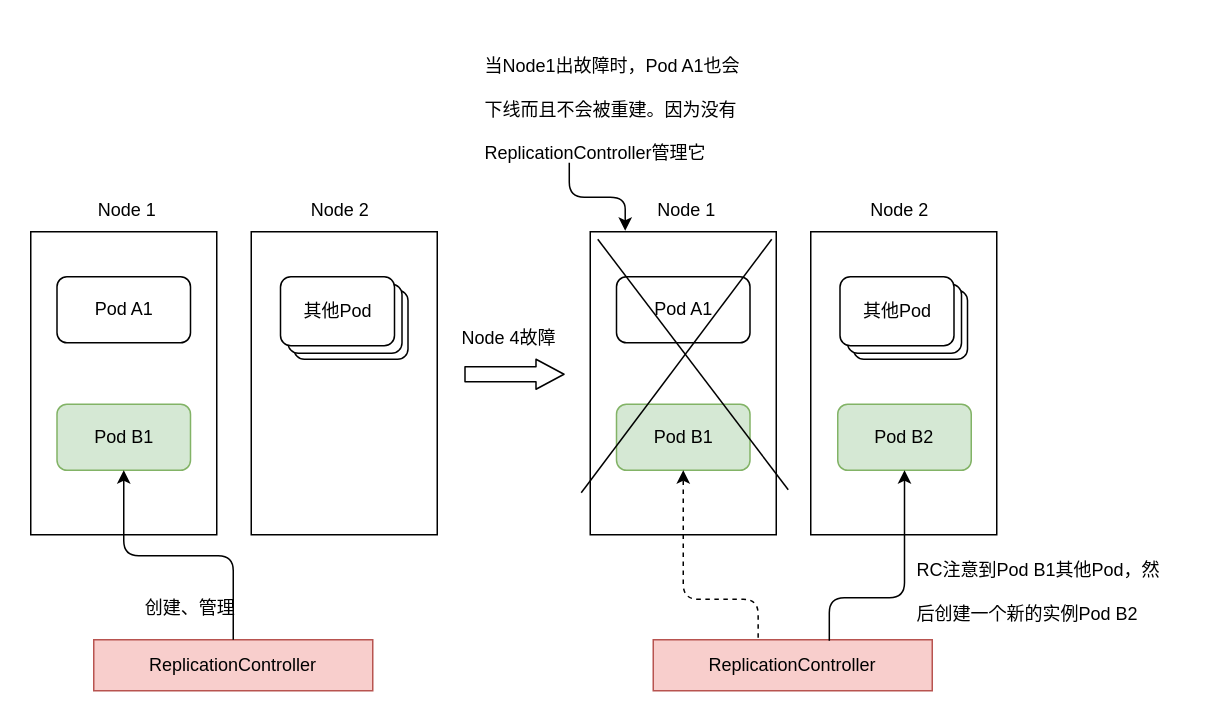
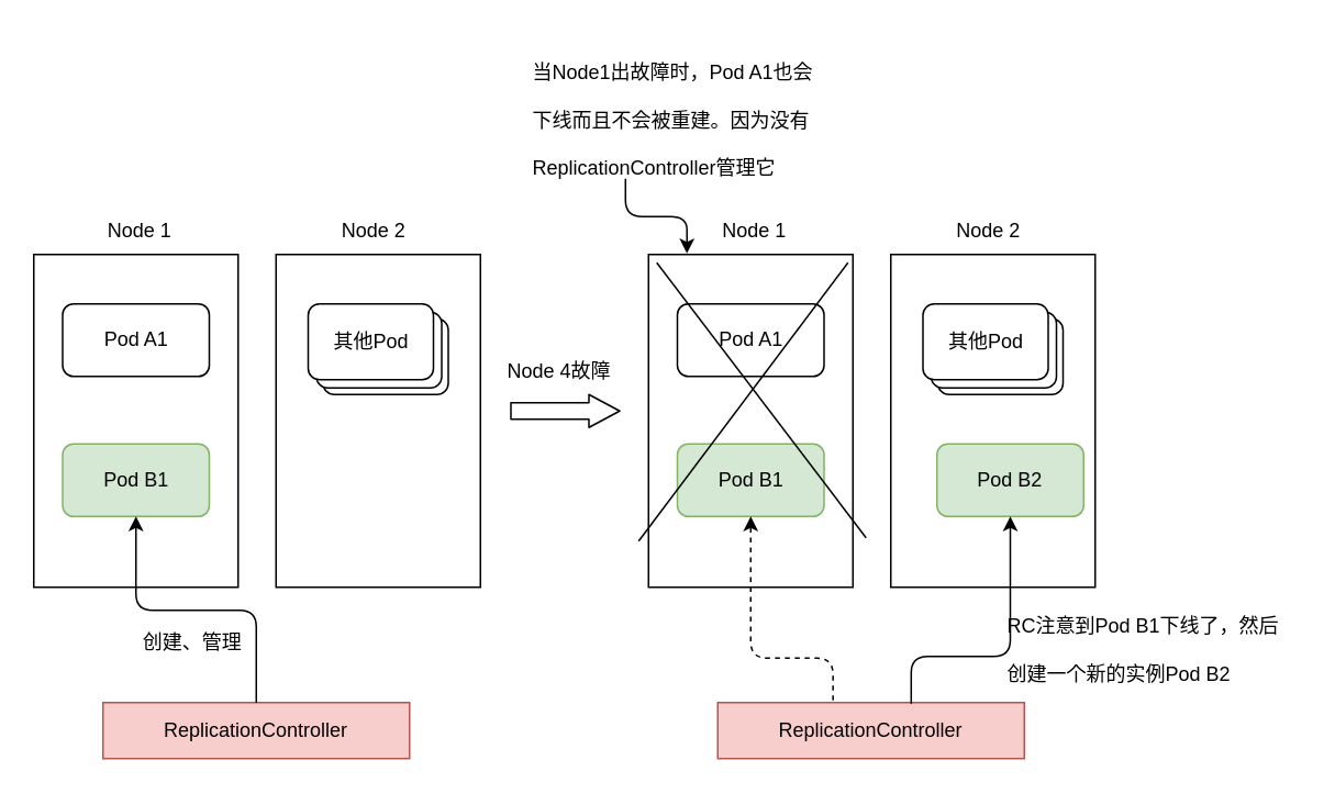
  <mxCell id="0" />
  <mxCell id="1" parent="0" />
  <mxCell id="2" value="" style="rounded=0;whiteSpace=wrap;html=1;" vertex="1" parent="1"><mxGeometry x="20" y="154" width="124" height="202" as="geometry" /></mxCell>
  <mxCell id="3" value="Pod A1" style="rounded=1;whiteSpace=wrap;html=1;" vertex="1" parent="1"><mxGeometry x="37.5" y="184" width="89" height="44" as="geometry" /></mxCell>
  <mxCell id="4" value="Pod B1" style="rounded=1;whiteSpace=wrap;html=1;fillColor=#d5e8d4;strokeColor=#82b366;" vertex="1" parent="1"><mxGeometry x="37.5" y="269" width="89" height="44" as="geometry" /></mxCell>
  <mxCell id="5" value="" style="rounded=0;whiteSpace=wrap;html=1;" vertex="1" parent="1"><mxGeometry x="167" y="154" width="124" height="202" as="geometry" /></mxCell>
  <mxCell id="6" value="Node 1" style="text;html=1;strokeColor=none;fillColor=none;align=center;verticalAlign=middle;whiteSpace=wrap;rounded=0;" vertex="1" parent="1"><mxGeometry x="62" y="130" width="45" height="20" as="geometry" /></mxCell>
  <mxCell id="7" value="" style="rounded=1;whiteSpace=wrap;html=1;" vertex="1" parent="1"><mxGeometry x="195.5" y="193" width="76" height="46" as="geometry" /></mxCell>
  <mxCell id="8" value="" style="rounded=1;whiteSpace=wrap;html=1;" vertex="1" parent="1"><mxGeometry x="191.5" y="189" width="76" height="46" as="geometry" /></mxCell>
  <mxCell id="9" value="&lt;font color=&quot;#000000&quot;&gt;其他Pod&lt;/font&gt;" style="rounded=1;whiteSpace=wrap;html=1;" vertex="1" parent="1"><mxGeometry x="186.5" y="184" width="76" height="46" as="geometry" /></mxCell>
  <mxCell id="10" value="Node 2" style="text;html=1;strokeColor=none;fillColor=none;align=center;verticalAlign=middle;whiteSpace=wrap;rounded=0;" vertex="1" parent="1"><mxGeometry x="204" y="130" width="45" height="20" as="geometry" /></mxCell>
  <mxCell id="11" value="" style="rounded=0;whiteSpace=wrap;html=1;" vertex="1" parent="1"><mxGeometry x="393" y="154" width="124" height="202" as="geometry" /></mxCell>
  <mxCell id="12" value="Pod A1" style="rounded=1;whiteSpace=wrap;html=1;" vertex="1" parent="1"><mxGeometry x="410.5" y="184" width="89" height="44" as="geometry" /></mxCell>
  <mxCell id="13" value="Pod B1" style="rounded=1;whiteSpace=wrap;html=1;fillColor=#d5e8d4;strokeColor=#82b366;" vertex="1" parent="1"><mxGeometry x="410.5" y="269" width="89" height="44" as="geometry" /></mxCell>
  <mxCell id="14" value="" style="rounded=0;whiteSpace=wrap;html=1;" vertex="1" parent="1"><mxGeometry x="540" y="154" width="124" height="202" as="geometry" /></mxCell>
  <mxCell id="15" value="Node 1" style="text;html=1;strokeColor=none;fillColor=none;align=center;verticalAlign=middle;whiteSpace=wrap;rounded=0;" vertex="1" parent="1"><mxGeometry x="435" y="130" width="45" height="20" as="geometry" /></mxCell>
  <mxCell id="16" value="" style="rounded=1;whiteSpace=wrap;html=1;" vertex="1" parent="1"><mxGeometry x="568.5" y="193" width="76" height="46" as="geometry" /></mxCell>
  <mxCell id="17" value="" style="rounded=1;whiteSpace=wrap;html=1;" vertex="1" parent="1"><mxGeometry x="564.5" y="189" width="76" height="46" as="geometry" /></mxCell>
  <mxCell id="18" value="&lt;font color=&quot;#000000&quot;&gt;其他Pod&lt;/font&gt;" style="rounded=1;whiteSpace=wrap;html=1;" vertex="1" parent="1"><mxGeometry x="559.5" y="184" width="76" height="46" as="geometry" /></mxCell>
  <mxCell id="19" value="Node 2" style="text;html=1;strokeColor=none;fillColor=none;align=center;verticalAlign=middle;whiteSpace=wrap;rounded=0;" vertex="1" parent="1"><mxGeometry x="577" y="130" width="45" height="20" as="geometry" /></mxCell>
  <mxCell id="20" value="ReplicationController" style="rounded=0;whiteSpace=wrap;html=1;fillColor=#f8cecc;strokeColor=#b85450;" vertex="1" parent="1"><mxGeometry x="62" y="426" width="186" height="34" as="geometry" /></mxCell>
  <mxCell id="21" value="" style="edgeStyle=elbowEdgeStyle;elbow=vertical;endArrow=classic;html=1;exitX=0.5;exitY=0;exitDx=0;exitDy=0;entryX=0.5;entryY=1;entryDx=0;entryDy=0;" edge="1" parent="1" source="20" target="4"><mxGeometry width="50" height="50" relative="1" as="geometry"><mxPoint x="324" y="414" as="sourcePoint" /><mxPoint x="374" y="364" as="targetPoint" /></mxGeometry></mxCell>
- <mxCell id="22" value="创建、管理" style="text;html=1;strokeColor=none;fillColor=none;align=center;verticalAlign=middle;whiteSpace=wrap;rounded=0;" vertex="1" parent="1"><mxGeometry x="92" y="395" width="69" height="20" as="geometry" /></mxCell>
+ <mxCell id="22" value="创建、管理" style="text;html=1;strokeColor=none;fillColor=none;align=center;verticalAlign=middle;whiteSpace=wrap;rounded=0;" vertex="1" parent="1"><mxGeometry x="82" y="380" width="69" height="20" as="geometry" /></mxCell>
  <mxCell id="23" value="" style="shape=flexArrow;endArrow=classic;html=1;endWidth=9;endSize=5.89;" edge="1" parent="1"><mxGeometry width="50" height="50" relative="1" as="geometry"><mxPoint x="309" y="249" as="sourcePoint" /><mxPoint x="376" y="249" as="targetPoint" /></mxGeometry></mxCell>
  <mxCell id="24" value="Node 4故障" style="text;html=1;strokeColor=none;fillColor=none;align=center;verticalAlign=middle;whiteSpace=wrap;rounded=0;" vertex="1" parent="1"><mxGeometry x="305" y="215" width="68" height="20" as="geometry" /></mxCell>
  <mxCell id="25" value="ReplicationController" style="rounded=0;whiteSpace=wrap;html=1;fillColor=#f8cecc;strokeColor=#b85450;" vertex="1" parent="1"><mxGeometry x="435" y="426" width="186" height="34" as="geometry" /></mxCell>
- <mxCell id="26" value="Pod B2" style="rounded=1;whiteSpace=wrap;html=1;fillColor=#d5e8d4;strokeColor=#82b366;" vertex="1" parent="1"><mxGeometry x="558" y="269" width="89" height="44" as="geometry" /></mxCell>
+ <mxCell id="26" value="Pod B2" style="rounded=1;whiteSpace=wrap;html=1;fillColor=#d5e8d4;strokeColor=#82b366;" vertex="1" parent="1"><mxGeometry x="568" y="269" width="89" height="44" as="geometry" /></mxCell>
  <mxCell id="27" value="" style="edgeStyle=elbowEdgeStyle;elbow=vertical;endArrow=classic;exitX=0.376;exitY=-0.039;exitDx=0;exitDy=0;entryX=0.5;entryY=1;entryDx=0;entryDy=0;html=1;labelBorderColor=none;dashed=1;exitPerimeter=0;" edge="1" parent="1" source="25" target="13"><mxGeometry width="50" height="50" relative="1" as="geometry"><mxPoint x="531" y="421" as="sourcePoint" /><mxPoint x="559" y="371" as="targetPoint" /><Array as="points"><mxPoint x="431" y="399" /></Array></mxGeometry></mxCell>
  <mxCell id="28" style="edgeStyle=orthogonalEdgeStyle;rounded=0;orthogonalLoop=1;jettySize=auto;html=1;exitX=0.5;exitY=1;exitDx=0;exitDy=0;" edge="1" parent="1" source="11" target="11"><mxGeometry relative="1" as="geometry" /></mxCell>
  <mxCell id="29" value="" style="edgeStyle=elbowEdgeStyle;elbow=vertical;endArrow=classic;html=1;entryX=0.5;entryY=1;entryDx=0;entryDy=0;exitX=0.631;exitY=0.02;exitDx=0;exitDy=0;exitPerimeter=0;" edge="1" parent="1" source="25" target="26"><mxGeometry width="50" height="50" relative="1" as="geometry"><mxPoint x="552" y="422" as="sourcePoint" /><mxPoint x="374" y="343" as="targetPoint" /><Array as="points"><mxPoint x="584" y="398" /></Array></mxGeometry></mxCell>
  <mxCell id="30" value="" style="endArrow=none;html=1;rounded=0;" edge="1" parent="1"><mxGeometry width="50" height="50" relative="1" as="geometry"><mxPoint x="387" y="328" as="sourcePoint" /><mxPoint x="514" y="159" as="targetPoint" /><Array as="points"><mxPoint x="387" y="328" /></Array></mxGeometry></mxCell>
  <mxCell id="31" value="" style="endArrow=none;html=1;" edge="1" parent="1"><mxGeometry width="50" height="50" relative="1" as="geometry"><mxPoint x="398" y="159" as="sourcePoint" /><mxPoint x="525" y="326" as="targetPoint" /></mxGeometry></mxCell>
  <mxCell id="32" value="&lt;h1&gt;&lt;font color=&quot;#000000&quot; style=&quot;font-size: 12px ; font-weight: normal&quot;&gt;当Node1出故障时，Pod A1也会下线而且不会被重建。因为没有ReplicationController管理它&lt;/font&gt;&lt;/h1&gt;" style="text;html=1;strokeColor=none;fillColor=none;spacing=5;spacingTop=-20;whiteSpace=wrap;overflow=hidden;rounded=0;" vertex="1" parent="1"><mxGeometry x="317.5" y="20" width="182" height="90" as="geometry" /></mxCell>
  <mxCell id="33" value="" style="edgeStyle=elbowEdgeStyle;elbow=vertical;endArrow=classic;html=1;entryX=0.188;entryY=-0.003;entryDx=0;entryDy=0;entryPerimeter=0;exitX=0.338;exitY=0.978;exitDx=0;exitDy=0;exitPerimeter=0;" edge="1" parent="1" source="32" target="11"><mxGeometry width="50" height="50" relative="1" as="geometry"><mxPoint x="349" y="160" as="sourcePoint" /><mxPoint x="399" y="110" as="targetPoint" /></mxGeometry></mxCell>
- <mxCell id="34" value="&lt;h1&gt;&lt;font color=&quot;#000000&quot; style=&quot;font-size: 12px ; font-weight: normal&quot;&gt;RC注意到Pod B1其他Pod，然后创建一个新的实例Pod B2&lt;/font&gt;&lt;/h1&gt;" style="text;html=1;strokeColor=none;fillColor=none;spacing=5;spacingTop=-20;whiteSpace=wrap;overflow=hidden;rounded=0;" vertex="1" parent="1"><mxGeometry x="606" y="356" width="182" height="90" as="geometry" /></mxCell>
+ <mxCell id="34" value="&lt;h1&gt;&lt;font color=&quot;#000000&quot; style=&quot;font-size: 12px ; font-weight: normal&quot;&gt;RC注意到Pod B1下线了，然后创建一个新的实例Pod B2&lt;/font&gt;&lt;/h1&gt;" style="text;html=1;strokeColor=none;fillColor=none;spacing=5;spacingTop=-20;whiteSpace=wrap;overflow=hidden;rounded=0;" vertex="1" parent="1"><mxGeometry x="606" y="356" width="182" height="90" as="geometry" /></mxCell>
